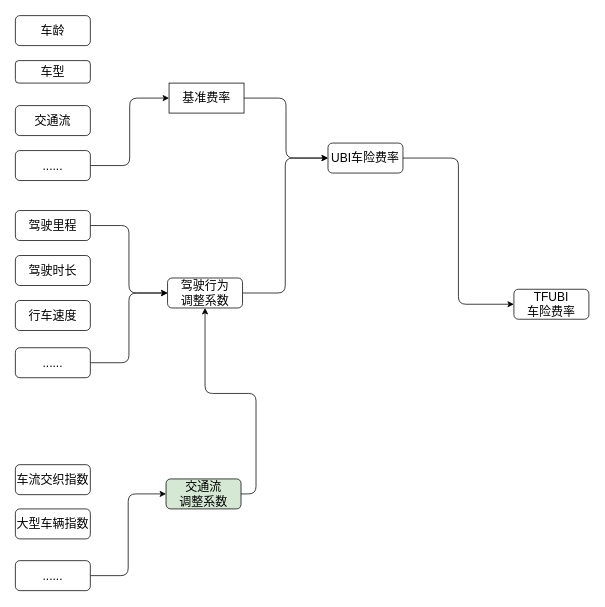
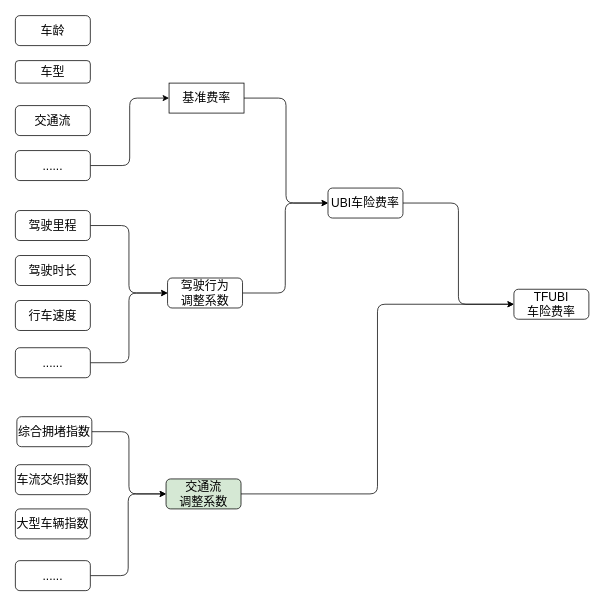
  <mxCell id="0" />
  <mxCell id="1" parent="0" />
  <mxCell id="2" value="车龄" style="rounded=1;whiteSpace=wrap;html=1;strokeWidth=1;fontSize=16;" parent="1" vertex="1"><mxGeometry x="20" y="20" width="100" height="40" as="geometry" /></mxCell>
  <mxCell id="3" value="车型" style="rounded=1;whiteSpace=wrap;html=1;strokeWidth=1;fontSize=16;" parent="1" vertex="1"><mxGeometry x="20" y="80" width="100" height="30" as="geometry" /></mxCell>
  <mxCell id="4" value="交通流" style="rounded=1;whiteSpace=wrap;html=1;strokeWidth=1;fontSize=16;" parent="1" vertex="1"><mxGeometry x="20" y="140" width="100" height="40" as="geometry" /></mxCell>
  <mxCell id="5" style="edgeStyle=orthogonalEdgeStyle;rounded=1;orthogonalLoop=1;jettySize=auto;html=1;exitX=1;exitY=0.5;exitDx=0;exitDy=0;entryX=0;entryY=0.5;entryDx=0;entryDy=0;fontSize=16;" parent="1" source="6" target="14" edge="1"><mxGeometry relative="1" as="geometry" /></mxCell>
  <mxCell id="6" value="......" style="rounded=1;whiteSpace=wrap;html=1;strokeWidth=1;fontSize=16;" parent="1" vertex="1"><mxGeometry x="20" y="200" width="100" height="40" as="geometry" /></mxCell>
  <mxCell id="7" style="edgeStyle=orthogonalEdgeStyle;rounded=1;orthogonalLoop=1;jettySize=auto;html=1;exitX=1;exitY=0.5;exitDx=0;exitDy=0;entryX=0;entryY=0.5;entryDx=0;entryDy=0;fontSize=16;" parent="1" source="8" target="16" edge="1"><mxGeometry relative="1" as="geometry" /></mxCell>
  <mxCell id="8" value="驾驶里程" style="rounded=1;whiteSpace=wrap;html=1;strokeWidth=1;fontSize=16;" parent="1" vertex="1"><mxGeometry x="20" y="280" width="100" height="40" as="geometry" /></mxCell>
  <mxCell id="9" value="驾驶时长" style="rounded=1;whiteSpace=wrap;html=1;strokeWidth=1;fontSize=16;" parent="1" vertex="1"><mxGeometry x="20" y="340" width="100" height="40" as="geometry" /></mxCell>
  <mxCell id="10" value="行车速度" style="rounded=1;whiteSpace=wrap;html=1;strokeWidth=1;fontSize=16;" parent="1" vertex="1"><mxGeometry x="20" y="400" width="100" height="40" as="geometry" /></mxCell>
  <mxCell id="11" style="edgeStyle=orthogonalEdgeStyle;rounded=1;orthogonalLoop=1;jettySize=auto;html=1;exitX=1;exitY=0.5;exitDx=0;exitDy=0;entryX=0;entryY=0.5;entryDx=0;entryDy=0;fontSize=16;" parent="1" source="12" target="16" edge="1"><mxGeometry relative="1" as="geometry" /></mxCell>
  <mxCell id="12" value="......" style="rounded=1;whiteSpace=wrap;html=1;strokeWidth=1;fontSize=16;" parent="1" vertex="1"><mxGeometry x="20" y="463" width="100" height="40" as="geometry" /></mxCell>
  <mxCell id="13" style="edgeStyle=orthogonalEdgeStyle;rounded=1;orthogonalLoop=1;jettySize=auto;html=1;exitX=1;exitY=0.5;exitDx=0;exitDy=0;entryX=0;entryY=0.5;entryDx=0;entryDy=0;fontSize=16;" parent="1" source="14" target="18" edge="1"><mxGeometry relative="1" as="geometry" /></mxCell>
  <mxCell id="14" value="基准费率" style="whiteSpace=wrap;html=1;strokeWidth=1;fontSize=16;rounded=0;" parent="1" vertex="1"><mxGeometry x="225" y="110" width="100" height="40" as="geometry" /></mxCell>
  <mxCell id="15" style="edgeStyle=orthogonalEdgeStyle;rounded=1;orthogonalLoop=1;jettySize=auto;html=1;exitX=1;exitY=0.5;exitDx=0;exitDy=0;entryX=0;entryY=0.5;entryDx=0;entryDy=0;fontSize=16;" parent="1" source="16" target="18" edge="1"><mxGeometry relative="1" as="geometry" /></mxCell>
  <mxCell id="16" value="驾驶行为&lt;br&gt;调整系数" style="rounded=1;whiteSpace=wrap;html=1;strokeWidth=1;fontSize=16;" parent="1" vertex="1"><mxGeometry x="223" y="370" width="100" height="40" as="geometry" /></mxCell>
  <mxCell id="17" style="edgeStyle=orthogonalEdgeStyle;rounded=1;orthogonalLoop=1;jettySize=auto;html=1;exitX=1;exitY=0.5;exitDx=0;exitDy=0;entryX=0;entryY=0.5;entryDx=0;entryDy=0;fontSize=16;" parent="1" source="18" target="27" edge="1"><mxGeometry relative="1" as="geometry" /></mxCell>
- <mxCell id="18" value="UBI车险费率" style="rounded=1;whiteSpace=wrap;html=1;strokeWidth=1;fontSize=16;" parent="1" vertex="1"><mxGeometry x="437" y="190" width="100" height="40" as="geometry" /></mxCell>
+ <mxCell id="18" value="UBI车险费率" style="rounded=1;whiteSpace=wrap;html=1;strokeWidth=1;fontSize=16;" parent="1" vertex="1"><mxGeometry x="437" y="250" width="100" height="40" as="geometry" /></mxCell>
+ <mxCell id="19" style="edgeStyle=orthogonalEdgeStyle;rounded=1;orthogonalLoop=1;jettySize=auto;html=1;exitX=1;exitY=0.5;exitDx=0;exitDy=0;entryX=0;entryY=0.5;entryDx=0;entryDy=0;fontSize=16;" parent="1" source="20" target="24" edge="1"><mxGeometry relative="1" as="geometry" /></mxCell>
+ <mxCell id="20" value="综合拥堵指数" style="rounded=1;whiteSpace=wrap;html=1;strokeWidth=1;fontSize=16;" parent="1" vertex="1"><mxGeometry x="22" y="555" width="100" height="40" as="geometry" /></mxCell>
  <mxCell id="21" value="车流交织指数" style="rounded=1;whiteSpace=wrap;html=1;strokeWidth=1;fontSize=16;" parent="1" vertex="1"><mxGeometry x="20" y="619" width="100" height="40" as="geometry" /></mxCell>
  <mxCell id="22" value="大型车辆指数" style="rounded=1;whiteSpace=wrap;html=1;strokeWidth=1;fontSize=16;" parent="1" vertex="1"><mxGeometry x="20" y="678" width="100" height="40" as="geometry" /></mxCell>
- <mxCell id="23" style="edgeStyle=orthogonalEdgeStyle;rounded=1;orthogonalLoop=1;jettySize=auto;html=1;exitX=1;exitY=0.5;exitDx=0;exitDy=0;fontSize=16;" parent="1" source="24" target="16" edge="1"><mxGeometry relative="1" as="geometry" /></mxCell>
+ <mxCell id="23" style="edgeStyle=orthogonalEdgeStyle;rounded=1;orthogonalLoop=1;jettySize=auto;html=1;exitX=1;exitY=0.5;exitDx=0;exitDy=0;entryX=0;entryY=0.5;entryDx=0;entryDy=0;fontSize=16;" parent="1" source="24" target="27" edge="1"><mxGeometry relative="1" as="geometry" /></mxCell>
  <mxCell id="24" value="交通流&lt;br&gt;调整系数" style="rounded=1;whiteSpace=wrap;html=1;strokeWidth=1;fontSize=16;fillColor=#d5e8d4;" parent="1" vertex="1"><mxGeometry x="221" y="638" width="100" height="40" as="geometry" /></mxCell>
  <mxCell id="25" style="edgeStyle=orthogonalEdgeStyle;rounded=1;orthogonalLoop=1;jettySize=auto;html=1;exitX=1;exitY=0.5;exitDx=0;exitDy=0;entryX=0;entryY=0.5;entryDx=0;entryDy=0;fontSize=16;" parent="1" source="26" target="24" edge="1"><mxGeometry relative="1" as="geometry" /></mxCell>
  <mxCell id="26" value="......" style="rounded=1;whiteSpace=wrap;html=1;strokeWidth=1;fontSize=16;" parent="1" vertex="1"><mxGeometry x="20" y="747" width="100" height="40" as="geometry" /></mxCell>
  <mxCell id="27" value="TFUBI&lt;br&gt;车险费率" style="rounded=1;whiteSpace=wrap;html=1;strokeWidth=1;fontSize=16;" parent="1" vertex="1"><mxGeometry x="685" y="385" width="100" height="40" as="geometry" /></mxCell>
